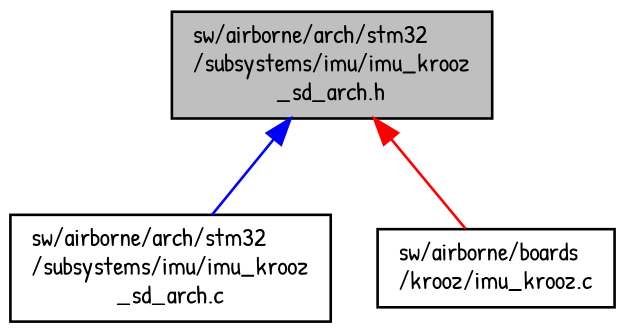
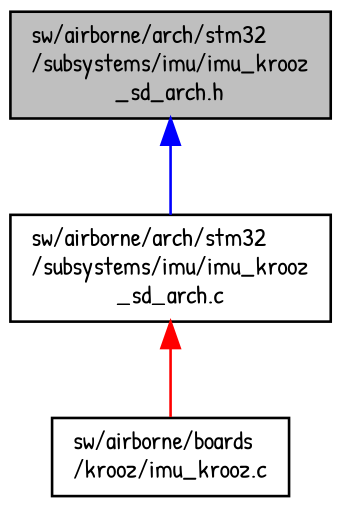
  digraph {
    fontname="Patrick Hand"
    node [color=black fillcolor=white fontname="Patrick Hand" fontsize=10 shape=record style=filled]
    edge [dir=back fontname="Patrick Hand" fontsize=10 labelfontname=FreeSans labelfontsize=10 style=solid]
    n1 [fillcolor=grey75 fontcolor=black height=0.2 label="sw/airborne/arch/stm32\l/subsystems/imu/imu_krooz\l_sd_arch.h" width=0.4]
    n2 [height=0.2 label="sw/airborne/arch/stm32\l/subsystems/imu/imu_krooz\l_sd_arch.c" width=0.4]
    n3 [height=0.2 label="sw/airborne/boards\l/krooz/imu_krooz.c" width=0.4]
    n1 -> n2 [color=blue]
-   n1 -> n3 [color=red]
+   n2 -> n3 [color=red]
  }
